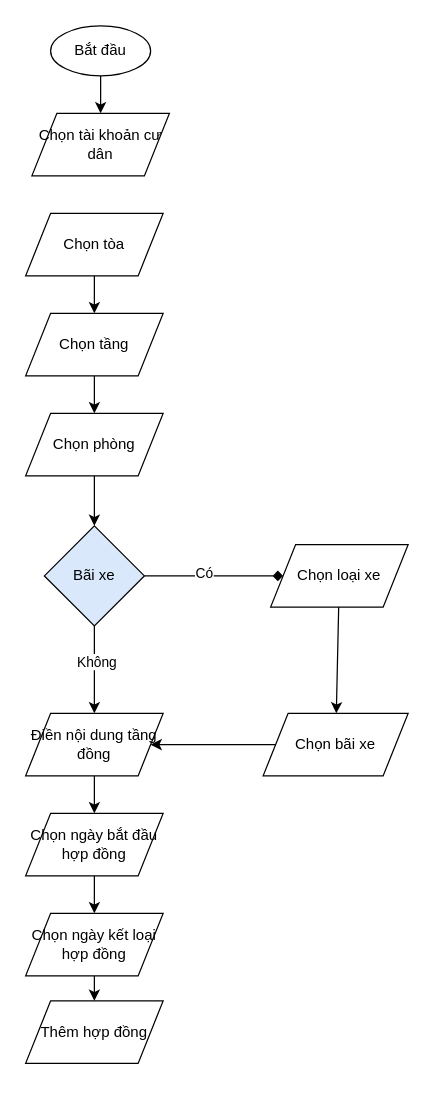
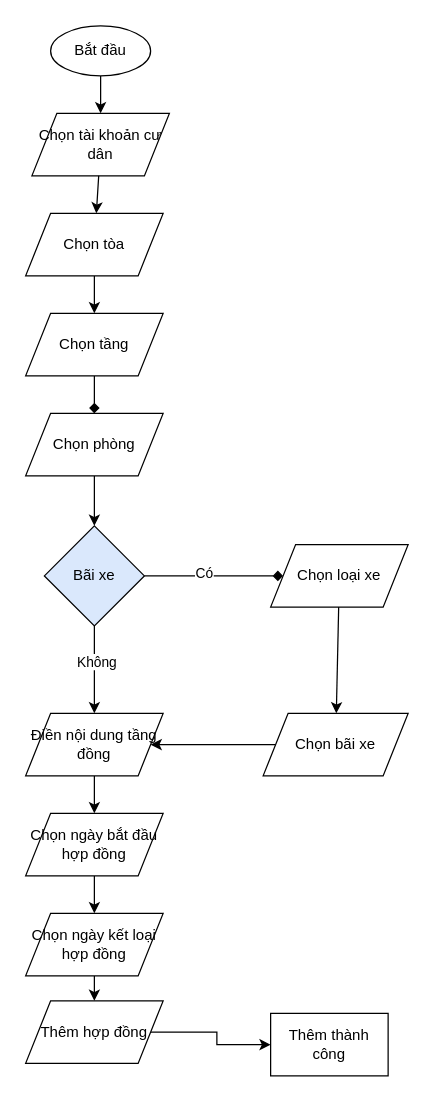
  <mxCell id="0" />
  <mxCell id="1" parent="0" />
  <mxCell id="2" value="Bắt đầu" style="ellipse;whiteSpace=wrap;html=1;" vertex="1" parent="1"><mxGeometry x="40" width="80" height="40" as="geometry" y="20" /></mxCell>
  <mxCell id="3" value="Chọn tài khoản cư dân" style="shape=parallelogram;perimeter=parallelogramPerimeter;whiteSpace=wrap;html=1;fixedSize=1;" vertex="1" parent="1"><mxGeometry x="25" y="90" width="110" height="50" as="geometry" /></mxCell>
  <mxCell id="4" value="Chọn tòa" style="shape=parallelogram;perimeter=parallelogramPerimeter;whiteSpace=wrap;html=1;fixedSize=1;" vertex="1" parent="1"><mxGeometry x="20" y="170" width="110" height="50" as="geometry" /></mxCell>
  <mxCell id="5" value="Chọn tầng" style="shape=parallelogram;perimeter=parallelogramPerimeter;whiteSpace=wrap;html=1;fixedSize=1;" vertex="1" parent="1"><mxGeometry x="20" y="250" width="110" height="50" as="geometry" /></mxCell>
  <mxCell id="6" value="Chọn phòng" style="shape=parallelogram;perimeter=parallelogramPerimeter;whiteSpace=wrap;html=1;fixedSize=1;" vertex="1" parent="1"><mxGeometry x="20" y="330" width="110" height="50" as="geometry" /></mxCell>
  <mxCell id="7" value="Bãi xe" style="rhombus;whiteSpace=wrap;html=1;fillColor=#dae8fc;" vertex="1" parent="1"><mxGeometry x="35" y="420" width="80" height="80" as="geometry" /></mxCell>
  <mxCell id="8" value="Chọn loại xe" style="shape=parallelogram;perimeter=parallelogramPerimeter;whiteSpace=wrap;html=1;fixedSize=1;" vertex="1" parent="1"><mxGeometry x="216" y="435" width="110" height="50" as="geometry" /></mxCell>
  <mxCell id="9" value="Chọn bãi xe" style="shape=parallelogram;perimeter=parallelogramPerimeter;whiteSpace=wrap;html=1;fixedSize=1;" vertex="1" parent="1"><mxGeometry x="210" y="570" width="116" height="50" as="geometry" /></mxCell>
  <mxCell id="10" value="Điền nội dung tầng đồng" style="shape=parallelogram;perimeter=parallelogramPerimeter;whiteSpace=wrap;html=1;fixedSize=1;" vertex="1" parent="1"><mxGeometry x="20" y="570" width="110" height="50" as="geometry" /></mxCell>
  <mxCell id="11" value="Chọn ngày bắt đầu hợp đồng" style="shape=parallelogram;perimeter=parallelogramPerimeter;whiteSpace=wrap;html=1;fixedSize=1;" vertex="1" parent="1"><mxGeometry x="20" y="650" width="110" height="50" as="geometry" /></mxCell>
  <mxCell id="12" value="Chọn ngày kết loại hợp đồng" style="shape=parallelogram;perimeter=parallelogramPerimeter;whiteSpace=wrap;html=1;fixedSize=1;" vertex="1" parent="1"><mxGeometry x="20" y="730" width="110" height="50" as="geometry" /></mxCell>
+ <mxCell id="13" value="" style="edgeStyle=orthogonalEdgeStyle;rounded=0;orthogonalLoop=1;jettySize=auto;html=1;" edge="1" parent="1" source="14" target="15"><mxGeometry relative="1" as="geometry" /></mxCell>
  <mxCell id="14" value="Thêm hợp đồng" style="shape=parallelogram;perimeter=parallelogramPerimeter;whiteSpace=wrap;html=1;fixedSize=1;" vertex="1" parent="1"><mxGeometry x="20" y="800" width="110" height="50" as="geometry" /></mxCell>
+ <mxCell id="15" value="Thêm thành công" style="rounded=0;whiteSpace=wrap;html=1;" vertex="1" parent="1"><mxGeometry x="216" y="810" width="94" height="50" as="geometry" /></mxCell>
  <mxCell id="16" value="" style="endArrow=classic;html=1;rounded=0;" edge="1" parent="1" source="2" target="3"><mxGeometry width="50" height="50" relative="1" as="geometry"><mxPoint x="320" y="-60" as="sourcePoint" /><mxPoint x="370" y="-110" as="targetPoint" /></mxGeometry></mxCell>
+ <mxCell id="17" value="" style="endArrow=classic;html=1;rounded=0;" edge="1" parent="1" source="3" target="4"><mxGeometry width="50" height="50" relative="1" as="geometry"><mxPoint x="320" y="130" as="sourcePoint" /><mxPoint x="370" y="80" as="targetPoint" /></mxGeometry></mxCell>
  <mxCell id="18" value="" style="endArrow=classic;html=1;rounded=0;" edge="1" parent="1" source="4" target="5"><mxGeometry width="50" height="50" relative="1" as="geometry"><mxPoint x="320" y="330" as="sourcePoint" /><mxPoint x="370" y="280" as="targetPoint" /></mxGeometry></mxCell>
- <mxCell id="19" value="" style="endArrow=classic;html=1;rounded=0;" edge="1" parent="1" source="5" target="6"><mxGeometry width="50" height="50" relative="1" as="geometry"><mxPoint x="320" y="330" as="sourcePoint" /><mxPoint x="370" y="280" as="targetPoint" /></mxGeometry></mxCell>
+ <mxCell id="19" value="" style="endArrow=diamond;html=1;rounded=0;" edge="1" parent="1" source="5" target="6"><mxGeometry width="50" height="50" relative="1" as="geometry"><mxPoint x="320" y="330" as="sourcePoint" /><mxPoint x="370" y="280" as="targetPoint" /></mxGeometry></mxCell>
  <mxCell id="20" value="" style="endArrow=classic;html=1;rounded=0;" edge="1" parent="1" source="6" target="7"><mxGeometry width="50" height="50" relative="1" as="geometry"><mxPoint x="320" y="330" as="sourcePoint" /><mxPoint x="370" y="280" as="targetPoint" /></mxGeometry></mxCell>
  <mxCell id="21" value="" style="endArrow=diamond;html=1;rounded=0;" edge="1" parent="1" source="7" target="8"><mxGeometry width="50" height="50" relative="1" as="geometry"><mxPoint x="320" y="530" as="sourcePoint" /><mxPoint x="370" y="480" as="targetPoint" /></mxGeometry></mxCell>
  <mxCell id="22" value="Có" style="edgeLabel;html=1;align=center;verticalAlign=middle;resizable=0;points=[];" vertex="1" connectable="0" parent="21"><mxGeometry x="-0.146" y="3" relative="1" as="geometry"><mxPoint as="offset" /></mxGeometry></mxCell>
  <mxCell id="23" value="" style="endArrow=classic;html=1;rounded=0;" edge="1" parent="1" source="8" target="9"><mxGeometry width="50" height="50" relative="1" as="geometry"><mxPoint x="320" y="530" as="sourcePoint" /><mxPoint x="370" y="480" as="targetPoint" /></mxGeometry></mxCell>
  <mxCell id="24" value="" style="endArrow=classic;html=1;rounded=0;" edge="1" parent="1" source="7" target="10"><mxGeometry width="50" height="50" relative="1" as="geometry"><mxPoint x="320" y="530" as="sourcePoint" /><mxPoint x="370" y="480" as="targetPoint" /></mxGeometry></mxCell>
  <mxCell id="25" value="Không" style="edgeLabel;html=1;align=center;verticalAlign=middle;resizable=0;points=[];" vertex="1" connectable="0" parent="24"><mxGeometry x="-0.206" y="1" relative="1" as="geometry"><mxPoint as="offset" /></mxGeometry></mxCell>
  <mxCell id="26" value="" style="endArrow=classic;html=1;rounded=0;" edge="1" parent="1" source="9" target="10"><mxGeometry width="50" height="50" relative="1" as="geometry"><mxPoint x="320" y="530" as="sourcePoint" /><mxPoint x="370" y="480" as="targetPoint" /></mxGeometry></mxCell>
  <mxCell id="27" value="" style="endArrow=classic;html=1;rounded=0;" edge="1" parent="1" source="10" target="11"><mxGeometry width="50" height="50" relative="1" as="geometry"><mxPoint x="320" y="530" as="sourcePoint" /><mxPoint x="370" y="480" as="targetPoint" /></mxGeometry></mxCell>
  <mxCell id="28" value="" style="endArrow=classic;html=1;rounded=0;" edge="1" parent="1" source="11" target="12"><mxGeometry width="50" height="50" relative="1" as="geometry"><mxPoint x="320" y="830" as="sourcePoint" /><mxPoint x="370" y="780" as="targetPoint" /></mxGeometry></mxCell>
  <mxCell id="29" value="" style="endArrow=classic;html=1;rounded=0;" edge="1" parent="1" source="12" target="14"><mxGeometry width="50" height="50" relative="1" as="geometry"><mxPoint x="320" y="830" as="sourcePoint" /><mxPoint x="370" y="780" as="targetPoint" /></mxGeometry></mxCell>
